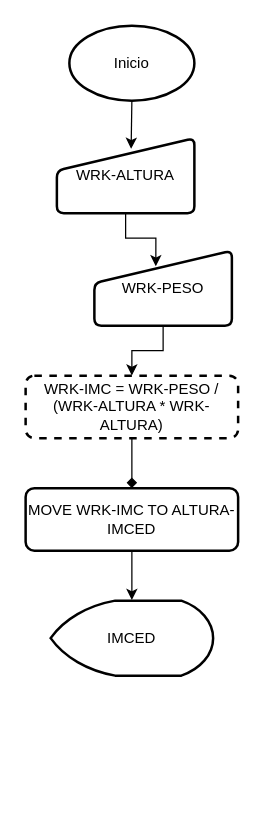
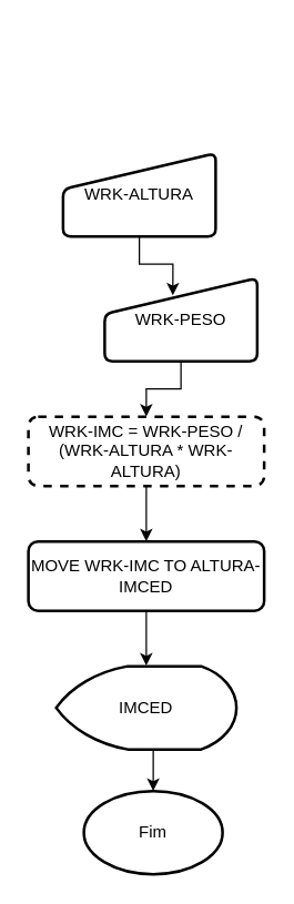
  <mxCell id="0" />
  <mxCell id="1" parent="0" />
- <mxCell id="2" value="Inicio" style="strokeWidth=2;html=1;shape=mxgraph.flowchart.start_1;whiteSpace=wrap;" vertex="1" parent="1"><mxGeometry x="55" y="20" width="100" height="60" as="geometry" /></mxCell>
+ <mxCell id="3" value="Fim" style="strokeWidth=2;html=1;shape=mxgraph.flowchart.start_1;whiteSpace=wrap;" vertex="1" parent="1"><mxGeometry x="60" y="570" width="100" height="60" as="geometry" /></mxCell>
  <mxCell id="4" value="WRK-ALTURA" style="html=1;strokeWidth=2;shape=manualInput;whiteSpace=wrap;rounded=1;size=26;arcSize=11;" vertex="1" parent="1"><mxGeometry x="45" y="110" width="110" height="60" as="geometry" /></mxCell>
- <mxCell id="5" style="edgeStyle=orthogonalEdgeStyle;rounded=0;orthogonalLoop=1;jettySize=auto;html=1;exitX=0.5;exitY=1;exitDx=0;exitDy=0;exitPerimeter=0;entryX=0.54;entryY=0.143;entryDx=0;entryDy=0;entryPerimeter=0;" edge="1" parent="1" source="2" target="4"><mxGeometry relative="1" as="geometry" /></mxCell>
  <mxCell id="6" style="edgeStyle=orthogonalEdgeStyle;rounded=0;orthogonalLoop=1;jettySize=auto;html=1;exitX=0.5;exitY=1;exitDx=0;exitDy=0;entryX=0.5;entryY=0;entryDx=0;entryDy=0;" edge="1" parent="1" source="7" target="10"><mxGeometry relative="1" as="geometry" /></mxCell>
  <mxCell id="7" value="WRK-PESO" style="html=1;strokeWidth=2;shape=manualInput;whiteSpace=wrap;rounded=1;size=26;arcSize=11;" vertex="1" parent="1"><mxGeometry x="75" y="200" width="110" height="60" as="geometry" /></mxCell>
  <mxCell id="8" style="edgeStyle=orthogonalEdgeStyle;rounded=0;orthogonalLoop=1;jettySize=auto;html=1;exitX=0.5;exitY=1;exitDx=0;exitDy=0;entryX=0.447;entryY=0.209;entryDx=0;entryDy=0;entryPerimeter=0;" edge="1" parent="1" source="4" target="7"><mxGeometry relative="1" as="geometry" /></mxCell>
- <mxCell id="9" style="edgeStyle=orthogonalEdgeStyle;rounded=0;orthogonalLoop=1;jettySize=auto;html=1;exitX=0.5;exitY=1;exitDx=0;exitDy=0;entryX=0.5;entryY=0;entryDx=0;entryDy=0;endArrow=diamond;" edge="1" parent="1" source="10" target="12"><mxGeometry relative="1" as="geometry" /></mxCell>
+ <mxCell id="9" style="edgeStyle=orthogonalEdgeStyle;rounded=0;orthogonalLoop=1;jettySize=auto;html=1;exitX=0.5;exitY=1;exitDx=0;exitDy=0;entryX=0.5;entryY=0;entryDx=0;entryDy=0;" edge="1" parent="1" source="10" target="12"><mxGeometry relative="1" as="geometry" /></mxCell>
  <mxCell id="10" value="WRK-IMC = WRK-PESO / (WRK-ALTURA * WRK-ALTURA)" style="rounded=1;whiteSpace=wrap;html=1;absoluteArcSize=1;arcSize=14;strokeWidth=2;dashed=1;" vertex="1" parent="1"><mxGeometry x="20" y="300" width="170" height="50" as="geometry" /></mxCell>
  <mxCell id="11" style="edgeStyle=orthogonalEdgeStyle;rounded=0;orthogonalLoop=1;jettySize=auto;html=1;exitX=0.5;exitY=1;exitDx=0;exitDy=0;entryX=0.5;entryY=0;entryDx=0;entryDy=0;" edge="1" parent="1" source="12"><mxGeometry relative="1" as="geometry"><mxPoint x="105" y="479.5" as="targetPoint" /></mxGeometry></mxCell>
  <mxCell id="12" value=" MOVE WRK-IMC TO ALTURA-IMCED" style="rounded=1;whiteSpace=wrap;html=1;absoluteArcSize=1;arcSize=14;strokeWidth=2;" vertex="1" parent="1"><mxGeometry x="20" y="390" width="170" height="50" as="geometry" /></mxCell>
  <mxCell id="13" value="IMCED" style="strokeWidth=2;html=1;shape=mxgraph.flowchart.display;whiteSpace=wrap;" vertex="1" parent="1"><mxGeometry x="40" y="480" width="130" height="60" as="geometry" /></mxCell>
+ <mxCell id="14" style="edgeStyle=orthogonalEdgeStyle;rounded=0;orthogonalLoop=1;jettySize=auto;html=1;exitX=0.5;exitY=1;exitDx=0;exitDy=0;exitPerimeter=0;entryX=0.5;entryY=0;entryDx=0;entryDy=0;entryPerimeter=0;" edge="1" parent="1" source="13" target="3"><mxGeometry relative="1" as="geometry" /></mxCell>
